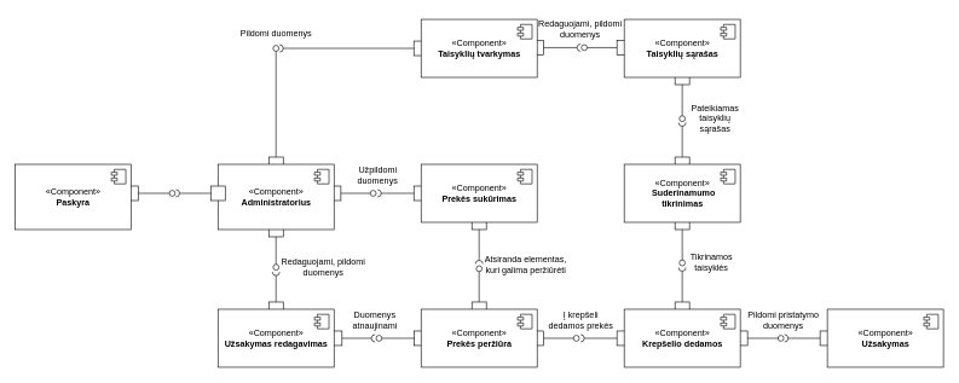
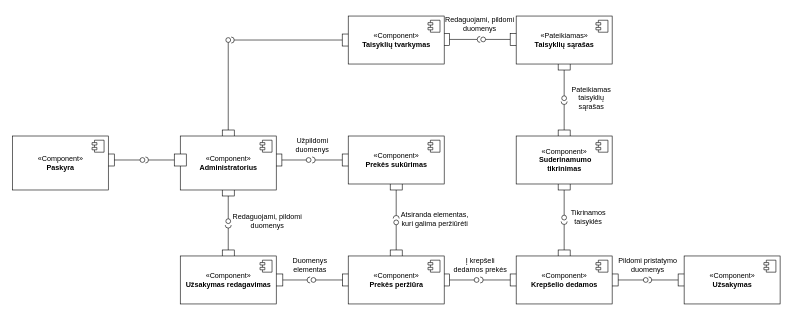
  <mxCell id="0" />
  <mxCell id="1" parent="0" />
  <mxCell id="2" value="" style="html=1;rounded=0;strokeWidth=1;" vertex="1" parent="1"><mxGeometry x="170" y="256" width="20" height="20" as="geometry" /></mxCell>
  <mxCell id="3" value="" style="html=1;rounded=0;strokeWidth=1;" vertex="1" parent="1"><mxGeometry x="930" y="96" width="20" height="20" as="geometry" /></mxCell>
  <mxCell id="4" value="" style="html=1;rounded=0;strokeWidth=1;" vertex="1" parent="1"><mxGeometry x="930" y="216" width="20" height="20" as="geometry" /></mxCell>
  <mxCell id="5" value="" style="html=1;rounded=0;strokeWidth=1;" vertex="1" parent="1"><mxGeometry x="729" y="55" width="20" height="20" as="geometry" /></mxCell>
  <mxCell id="6" value="" style="html=1;rounded=0;strokeWidth=1;" vertex="1" parent="1"><mxGeometry x="850" y="55" width="21" height="20" as="geometry" /></mxCell>
  <mxCell id="7" value="" style="endArrow=none;html=1;rounded=0;align=center;verticalAlign=top;endFill=0;labelBackgroundColor=none;endSize=2;strokeWidth=1;" edge="1" source="6" target="8" parent="1"><mxGeometry relative="1" as="geometry" /></mxCell>
  <mxCell id="8" value="" style="ellipse;html=1;fontSize=11;align=center;fillColor=none;points=[];aspect=fixed;resizable=0;verticalAlign=bottom;labelPosition=center;verticalLabelPosition=top;flipH=1;strokeWidth=1;" vertex="1" parent="1"><mxGeometry x="801" y="61" width="8" height="8" as="geometry" /></mxCell>
  <mxCell id="9" value="" style="html=1;rounded=0;strokeWidth=1;" vertex="1" parent="1"><mxGeometry x="570" y="56" width="30" height="20" as="geometry" /></mxCell>
  <mxCell id="10" value="" style="html=1;rounded=0;strokeWidth=1;" vertex="1" parent="1"><mxGeometry x="370" y="216" width="20" height="25" as="geometry" /></mxCell>
  <mxCell id="11" value="" style="html=1;rounded=0;strokeWidth=1;" vertex="1" parent="1"><mxGeometry x="930" y="416" width="20" height="20" as="geometry" /></mxCell>
  <mxCell id="12" value="" style="html=1;rounded=0;strokeWidth=1;" vertex="1" parent="1"><mxGeometry x="930" y="296" width="20" height="20" as="geometry" /></mxCell>
  <mxCell id="13" value="" style="html=1;rounded=0;strokeWidth=1;" vertex="1" parent="1"><mxGeometry x="1130" y="456" width="20" height="20" as="geometry" /></mxCell>
  <mxCell id="14" value="" style="html=1;rounded=0;strokeWidth=1;" vertex="1" parent="1"><mxGeometry x="1010" y="456" width="20" height="20" as="geometry" /></mxCell>
  <mxCell id="15" value="" style="html=1;rounded=0;strokeWidth=1;" vertex="1" parent="1"><mxGeometry x="850" y="456" width="20" height="20" as="geometry" /></mxCell>
  <mxCell id="16" value="" style="html=1;rounded=0;strokeWidth=1;" vertex="1" parent="1"><mxGeometry x="650" y="416" width="20" height="20" as="geometry" /></mxCell>
  <mxCell id="17" value="" style="html=1;rounded=0;strokeWidth=1;" vertex="1" parent="1"><mxGeometry x="451" y="456" width="20" height="20" as="geometry" /></mxCell>
  <mxCell id="18" value="" style="html=1;rounded=0;strokeWidth=1;" vertex="1" parent="1"><mxGeometry x="570.56" y="456" width="19.44" height="20" as="geometry" /></mxCell>
  <mxCell id="19" value="" style="html=1;rounded=0;strokeWidth=1;" vertex="1" parent="1"><mxGeometry x="370" y="306" width="20" height="20" as="geometry" /></mxCell>
  <mxCell id="20" value="" style="html=1;rounded=0;strokeWidth=1;" vertex="1" parent="1"><mxGeometry x="370" y="416" width="20" height="20" as="geometry" /></mxCell>
  <mxCell id="21" value="" style="html=1;rounded=0;strokeWidth=1;" vertex="1" parent="1"><mxGeometry x="570" y="256" width="20" height="20" as="geometry" /></mxCell>
  <mxCell id="22" value="" style="html=1;rounded=0;strokeWidth=1;" vertex="1" parent="1"><mxGeometry x="449.44" y="256" width="20" height="20" as="geometry" /></mxCell>
  <mxCell id="23" value="" style="html=1;rounded=0;strokeWidth=1;" vertex="1" parent="1"><mxGeometry x="650" y="296" width="20" height="20" as="geometry" /></mxCell>
  <mxCell id="24" value="" style="html=1;rounded=0;strokeWidth=1;" vertex="1" parent="1"><mxGeometry x="729" y="456" width="20" height="20" as="geometry" /></mxCell>
  <mxCell id="25" value="" style="endArrow=none;html=1;rounded=0;align=center;verticalAlign=top;endFill=0;labelBackgroundColor=none;endSize=2;strokeWidth=1;" edge="1" source="24" target="26" parent="1"><mxGeometry relative="1" as="geometry" /></mxCell>
  <mxCell id="26" value="" style="ellipse;html=1;fontSize=11;align=center;fillColor=none;points=[];aspect=fixed;resizable=0;verticalAlign=bottom;labelPosition=center;verticalLabelPosition=top;flipH=1;strokeWidth=1;" vertex="1" parent="1"><mxGeometry x="790" y="462" width="8" height="8" as="geometry" /></mxCell>
  <mxCell id="27" value="«Component»&lt;br&gt;&lt;b&gt;Prekės peržiūra&lt;/b&gt;" style="html=1;dropTarget=0;rounded=0;" vertex="1" parent="1"><mxGeometry x="580" y="426" width="160" height="80" as="geometry" /></mxCell>
  <mxCell id="28" value="" style="shape=module;jettyWidth=8;jettyHeight=4;rounded=0;" vertex="1" parent="27"><mxGeometry x="1" width="20" height="20" relative="1" as="geometry"><mxPoint x="-27" y="7" as="offset" /></mxGeometry></mxCell>
  <mxCell id="29" value="«Component»&lt;br&gt;&lt;b&gt;Prekės sukūrimas&lt;/b&gt;" style="html=1;dropTarget=0;strokeWidth=1;" vertex="1" parent="1"><mxGeometry x="580" y="226" width="160" height="80" as="geometry" /></mxCell>
  <mxCell id="30" value="" style="shape=module;jettyWidth=8;jettyHeight=4;strokeWidth=1;" vertex="1" parent="29"><mxGeometry x="1" width="20" height="20" relative="1" as="geometry"><mxPoint x="-27" y="7" as="offset" /></mxGeometry></mxCell>
  <mxCell id="31" value="" style="endArrow=none;html=1;rounded=0;align=center;verticalAlign=top;endFill=0;labelBackgroundColor=none;endSize=2;strokeWidth=1;" edge="1" source="16" target="32" parent="1"><mxGeometry relative="1" as="geometry" /></mxCell>
  <mxCell id="32" value="" style="ellipse;html=1;fontSize=11;align=center;fillColor=none;points=[];aspect=fixed;resizable=0;verticalAlign=bottom;labelPosition=center;verticalLabelPosition=top;flipH=1;strokeWidth=1;" vertex="1" parent="1"><mxGeometry x="656" y="366" width="8" height="8" as="geometry" /></mxCell>
  <mxCell id="33" value="" style="endArrow=none;html=1;rounded=0;align=center;verticalAlign=top;endFill=0;labelBackgroundColor=none;endSize=2;strokeWidth=1;" edge="1" source="23" target="34" parent="1"><mxGeometry relative="1" as="geometry" /></mxCell>
  <mxCell id="34" value="" style="shape=requiredInterface;html=1;fontSize=11;align=center;fillColor=none;points=[];aspect=fixed;resizable=0;verticalAlign=bottom;labelPosition=center;verticalLabelPosition=top;flipH=1;strokeWidth=1;rotation=90;" vertex="1" parent="1"><mxGeometry x="657.5" y="356" width="5" height="10" as="geometry" /></mxCell>
  <mxCell id="35" value="«Component»&lt;br&gt;&lt;b&gt;Administratorius&lt;/b&gt;" style="html=1;dropTarget=0;strokeWidth=1;" vertex="1" parent="1"><mxGeometry x="300" y="226" width="160" height="90" as="geometry" /></mxCell>
  <mxCell id="36" value="" style="shape=module;jettyWidth=8;jettyHeight=4;strokeWidth=1;" vertex="1" parent="35"><mxGeometry x="1" width="20" height="20" relative="1" as="geometry"><mxPoint x="-27" y="7" as="offset" /></mxGeometry></mxCell>
  <mxCell id="37" value="" style="endArrow=none;html=1;rounded=0;align=center;verticalAlign=top;endFill=0;labelBackgroundColor=none;endSize=2;strokeWidth=1;exitX=1;exitY=0.5;exitDx=0;exitDy=0;" edge="1" source="22" target="38" parent="1"><mxGeometry relative="1" as="geometry"><mxPoint x="570" y="266" as="sourcePoint" /></mxGeometry></mxCell>
  <mxCell id="38" value="" style="ellipse;html=1;fontSize=11;align=center;fillColor=none;points=[];aspect=fixed;resizable=0;verticalAlign=bottom;labelPosition=center;verticalLabelPosition=top;flipH=1;strokeWidth=1;" vertex="1" parent="1"><mxGeometry x="510" y="262" width="8" height="8" as="geometry" /></mxCell>
  <mxCell id="39" value="" style="endArrow=none;html=1;rounded=0;align=center;verticalAlign=top;endFill=0;labelBackgroundColor=none;endSize=2;strokeWidth=1;" edge="1" target="40" parent="1"><mxGeometry relative="1" as="geometry"><mxPoint x="570" y="266" as="sourcePoint" /></mxGeometry></mxCell>
  <mxCell id="40" value="" style="shape=requiredInterface;html=1;fontSize=11;align=center;fillColor=none;points=[];aspect=fixed;resizable=0;verticalAlign=bottom;labelPosition=center;verticalLabelPosition=top;flipH=1;strokeWidth=1;rotation=-180;" vertex="1" parent="1"><mxGeometry x="520" y="261" width="5" height="10" as="geometry" /></mxCell>
  <mxCell id="41" value="«Component»&lt;br&gt;&lt;b&gt;Užsakymas redagavimas&lt;/b&gt;" style="html=1;dropTarget=0;rounded=0;" vertex="1" parent="1"><mxGeometry x="300" y="426" width="160" height="80" as="geometry" /></mxCell>
  <mxCell id="42" value="" style="shape=module;jettyWidth=8;jettyHeight=4;rounded=0;" vertex="1" parent="41"><mxGeometry x="1" width="20" height="20" relative="1" as="geometry"><mxPoint x="-27" y="7" as="offset" /></mxGeometry></mxCell>
  <mxCell id="43" value="" style="endArrow=none;html=1;rounded=0;align=center;verticalAlign=top;endFill=0;labelBackgroundColor=none;endSize=2;strokeWidth=1;" edge="1" source="18" target="44" parent="1"><mxGeometry relative="1" as="geometry" /></mxCell>
  <mxCell id="44" value="" style="ellipse;html=1;fontSize=11;align=center;fillColor=none;points=[];aspect=fixed;resizable=0;verticalAlign=bottom;labelPosition=center;verticalLabelPosition=top;flipH=1;strokeWidth=1;" vertex="1" parent="1"><mxGeometry x="518" y="462" width="8" height="8" as="geometry" /></mxCell>
  <mxCell id="45" value="" style="endArrow=none;html=1;rounded=0;align=center;verticalAlign=top;endFill=0;labelBackgroundColor=none;endSize=2;strokeWidth=1;" edge="1" source="19" target="46" parent="1"><mxGeometry relative="1" as="geometry" /></mxCell>
  <mxCell id="46" value="" style="ellipse;html=1;fontSize=11;align=center;fillColor=none;points=[];aspect=fixed;resizable=0;verticalAlign=bottom;labelPosition=center;verticalLabelPosition=top;flipH=1;strokeWidth=1;" vertex="1" parent="1"><mxGeometry x="376" y="364" width="8" height="8" as="geometry" /></mxCell>
  <mxCell id="47" value="" style="endArrow=none;html=1;rounded=0;align=center;verticalAlign=top;endFill=0;labelBackgroundColor=none;endSize=2;strokeWidth=1;" edge="1" source="20" target="48" parent="1"><mxGeometry relative="1" as="geometry" /></mxCell>
  <mxCell id="48" value="" style="shape=requiredInterface;html=1;fontSize=11;align=center;fillColor=none;points=[];aspect=fixed;resizable=0;verticalAlign=bottom;labelPosition=center;verticalLabelPosition=top;flipH=1;strokeWidth=1;rotation=-90;" vertex="1" parent="1"><mxGeometry x="377.5" y="372" width="5" height="10" as="geometry" /></mxCell>
  <mxCell id="49" value="" style="endArrow=none;html=1;rounded=0;align=center;verticalAlign=top;endFill=0;labelBackgroundColor=none;endSize=2;strokeWidth=1;" edge="1" source="17" target="50" parent="1"><mxGeometry relative="1" as="geometry" /></mxCell>
  <mxCell id="50" value="" style="shape=requiredInterface;html=1;fontSize=11;align=center;fillColor=none;points=[];aspect=fixed;resizable=0;verticalAlign=bottom;labelPosition=center;verticalLabelPosition=top;flipH=1;strokeWidth=1;rotation=0;" vertex="1" parent="1"><mxGeometry x="511.5" y="461" width="5" height="10" as="geometry" /></mxCell>
  <mxCell id="51" value="«Component»&lt;br&gt;&lt;b&gt;Krepšelio dedamos&lt;/b&gt;" style="html=1;dropTarget=0;rounded=0;" vertex="1" parent="1"><mxGeometry x="860" y="426" width="160" height="80" as="geometry" /></mxCell>
  <mxCell id="52" value="" style="shape=module;jettyWidth=8;jettyHeight=4;rounded=0;" vertex="1" parent="51"><mxGeometry x="1" width="20" height="20" relative="1" as="geometry"><mxPoint x="-27" y="7" as="offset" /></mxGeometry></mxCell>
  <mxCell id="53" value="" style="endArrow=none;html=1;rounded=0;align=center;verticalAlign=top;endFill=0;labelBackgroundColor=none;endSize=2;strokeWidth=1;" edge="1" target="54" parent="1"><mxGeometry relative="1" as="geometry"><mxPoint x="850" y="466" as="sourcePoint" /></mxGeometry></mxCell>
  <mxCell id="54" value="" style="shape=requiredInterface;html=1;fontSize=11;align=center;fillColor=none;points=[];aspect=fixed;resizable=0;verticalAlign=bottom;labelPosition=center;verticalLabelPosition=top;flipH=1;strokeWidth=1;rotation=-180;" vertex="1" parent="1"><mxGeometry x="800" y="461" width="5" height="10" as="geometry" /></mxCell>
  <mxCell id="55" value="«Component»&lt;br&gt;&lt;b&gt;Užsakymas&lt;/b&gt;" style="html=1;dropTarget=0;rounded=0;" vertex="1" parent="1"><mxGeometry x="1140" y="426" width="160" height="80" as="geometry" /></mxCell>
  <mxCell id="56" value="" style="shape=module;jettyWidth=8;jettyHeight=4;rounded=0;" vertex="1" parent="55"><mxGeometry x="1" width="20" height="20" relative="1" as="geometry"><mxPoint x="-27" y="7" as="offset" /></mxGeometry></mxCell>
  <mxCell id="57" value="" style="endArrow=none;html=1;rounded=0;align=center;verticalAlign=top;endFill=0;labelBackgroundColor=none;endSize=2;strokeWidth=1;" edge="1" source="14" target="58" parent="1"><mxGeometry relative="1" as="geometry" /></mxCell>
  <mxCell id="58" value="" style="ellipse;html=1;fontSize=11;align=center;fillColor=none;points=[];aspect=fixed;resizable=0;verticalAlign=bottom;labelPosition=center;verticalLabelPosition=top;flipH=1;strokeWidth=1;" vertex="1" parent="1"><mxGeometry x="1072" y="462" width="8" height="8" as="geometry" /></mxCell>
  <mxCell id="59" value="" style="endArrow=none;html=1;rounded=0;align=center;verticalAlign=top;endFill=0;labelBackgroundColor=none;endSize=2;strokeWidth=1;" edge="1" source="13" target="60" parent="1"><mxGeometry relative="1" as="geometry" /></mxCell>
  <mxCell id="60" value="" style="shape=requiredInterface;html=1;fontSize=11;align=center;fillColor=none;points=[];aspect=fixed;resizable=0;verticalAlign=bottom;labelPosition=center;verticalLabelPosition=top;flipH=1;strokeWidth=1;rotation=-180;" vertex="1" parent="1"><mxGeometry x="1081" y="461" width="5" height="10" as="geometry" /></mxCell>
  <mxCell id="61" value="«Component»&lt;br&gt;&lt;b&gt;&amp;nbsp;Suderinamumo &lt;br&gt;tikrinimas&lt;/b&gt;" style="html=1;dropTarget=0;rounded=0;" vertex="1" parent="1"><mxGeometry x="860" y="226" width="160" height="80" as="geometry" /></mxCell>
  <mxCell id="62" value="" style="shape=module;jettyWidth=8;jettyHeight=4;rounded=0;" vertex="1" parent="61"><mxGeometry x="1" width="20" height="20" relative="1" as="geometry"><mxPoint x="-27" y="7" as="offset" /></mxGeometry></mxCell>
  <mxCell id="63" value="" style="endArrow=none;html=1;rounded=0;align=center;verticalAlign=top;endFill=0;labelBackgroundColor=none;endSize=2;strokeWidth=1;" edge="1" source="12" target="64" parent="1"><mxGeometry relative="1" as="geometry" /></mxCell>
  <mxCell id="64" value="" style="ellipse;html=1;fontSize=11;align=center;fillColor=none;points=[];aspect=fixed;resizable=0;verticalAlign=bottom;labelPosition=center;verticalLabelPosition=top;flipH=1;strokeWidth=1;" vertex="1" parent="1"><mxGeometry x="936" y="358" width="8" height="8" as="geometry" /></mxCell>
  <mxCell id="65" value="" style="endArrow=none;html=1;rounded=0;align=center;verticalAlign=top;endFill=0;labelBackgroundColor=none;endSize=2;strokeWidth=1;" edge="1" source="11" target="66" parent="1"><mxGeometry relative="1" as="geometry" /></mxCell>
  <mxCell id="66" value="" style="shape=requiredInterface;html=1;fontSize=11;align=center;fillColor=none;points=[];aspect=fixed;resizable=0;verticalAlign=bottom;labelPosition=center;verticalLabelPosition=top;flipH=1;strokeWidth=1;rotation=-90;" vertex="1" parent="1"><mxGeometry x="937.5" y="366" width="5" height="10" as="geometry" /></mxCell>
- <mxCell id="67" value="«Component»&lt;br&gt;&lt;b&gt;Taisyklių sąrašas&lt;/b&gt;" style="html=1;dropTarget=0;strokeWidth=1;" vertex="1" parent="1"><mxGeometry x="860" y="26" width="160" height="80" as="geometry" /></mxCell>
+ <mxCell id="67" value="«Pateikiamas»&lt;br&gt;&lt;b&gt;Taisyklių sąrašas&lt;/b&gt;" style="html=1;dropTarget=0;strokeWidth=1;" vertex="1" parent="1"><mxGeometry x="860" y="26" width="160" height="80" as="geometry" /></mxCell>
  <mxCell id="68" value="" style="shape=module;jettyWidth=8;jettyHeight=4;strokeWidth=1;" vertex="1" parent="67"><mxGeometry x="1" width="20" height="20" relative="1" as="geometry"><mxPoint x="-27" y="7" as="offset" /></mxGeometry></mxCell>
  <mxCell id="69" value="«Component»&lt;br&gt;&lt;b&gt;Taisyklių tvarkymas&lt;/b&gt;" style="html=1;dropTarget=0;strokeWidth=1;" vertex="1" parent="1"><mxGeometry x="580" y="26" width="160" height="80" as="geometry" /></mxCell>
  <mxCell id="70" value="" style="shape=module;jettyWidth=8;jettyHeight=4;strokeWidth=1;" vertex="1" parent="69"><mxGeometry x="1" width="20" height="20" relative="1" as="geometry"><mxPoint x="-27" y="7" as="offset" /></mxGeometry></mxCell>
  <mxCell id="71" value="" style="endArrow=none;html=1;rounded=0;align=center;verticalAlign=top;endFill=0;labelBackgroundColor=none;endSize=2;strokeWidth=1;" edge="1" source="10" target="72" parent="1"><mxGeometry relative="1" as="geometry" /></mxCell>
  <mxCell id="72" value="" style="ellipse;html=1;fontSize=11;align=center;fillColor=none;points=[];aspect=fixed;resizable=0;verticalAlign=bottom;labelPosition=center;verticalLabelPosition=top;flipH=1;strokeWidth=1;" vertex="1" parent="1"><mxGeometry x="376" y="62" width="8" height="8" as="geometry" /></mxCell>
  <mxCell id="73" value="" style="endArrow=none;html=1;rounded=0;align=center;verticalAlign=top;endFill=0;labelBackgroundColor=none;endSize=2;strokeWidth=1;" edge="1" source="9" target="74" parent="1"><mxGeometry relative="1" as="geometry" /></mxCell>
  <mxCell id="74" value="" style="shape=requiredInterface;html=1;fontSize=11;align=center;fillColor=none;points=[];aspect=fixed;resizable=0;verticalAlign=bottom;labelPosition=center;verticalLabelPosition=top;flipH=1;strokeWidth=1;rotation=-181;" vertex="1" parent="1"><mxGeometry x="385" y="61" width="5" height="10" as="geometry" /></mxCell>
  <mxCell id="75" value="" style="endArrow=none;html=1;rounded=0;align=center;verticalAlign=top;endFill=0;labelBackgroundColor=none;endSize=2;strokeWidth=1;" edge="1" source="5" target="76" parent="1"><mxGeometry relative="1" as="geometry" /></mxCell>
  <mxCell id="76" value="" style="shape=requiredInterface;html=1;fontSize=11;align=center;fillColor=none;points=[];aspect=fixed;resizable=0;verticalAlign=bottom;labelPosition=center;verticalLabelPosition=top;flipH=1;strokeWidth=1;" vertex="1" parent="1"><mxGeometry x="795" y="60" width="5" height="10" as="geometry" /></mxCell>
  <mxCell id="77" value="" style="endArrow=none;html=1;rounded=0;align=center;verticalAlign=top;endFill=0;labelBackgroundColor=none;endSize=2;strokeWidth=1;" edge="1" source="3" target="78" parent="1"><mxGeometry relative="1" as="geometry" /></mxCell>
  <mxCell id="78" value="" style="ellipse;html=1;fontSize=11;align=center;fillColor=none;points=[];aspect=fixed;resizable=0;verticalAlign=bottom;labelPosition=center;verticalLabelPosition=top;flipH=1;strokeWidth=1;" vertex="1" parent="1"><mxGeometry x="936" y="159" width="8" height="8" as="geometry" /></mxCell>
  <mxCell id="79" value="" style="endArrow=none;html=1;rounded=0;align=center;verticalAlign=top;endFill=0;labelBackgroundColor=none;endSize=2;strokeWidth=1;" edge="1" source="4" target="80" parent="1"><mxGeometry relative="1" as="geometry" /></mxCell>
  <mxCell id="80" value="" style="shape=requiredInterface;html=1;fontSize=11;align=center;fillColor=none;points=[];aspect=fixed;resizable=0;verticalAlign=bottom;labelPosition=center;verticalLabelPosition=top;flipH=1;strokeWidth=1;rotation=-90;" vertex="1" parent="1"><mxGeometry x="937.5" y="166" width="5" height="10" as="geometry" /></mxCell>
  <mxCell id="81" value="Užpildomi &lt;br&gt;duomenys" style="text;html=1;align=center;verticalAlign=middle;resizable=0;points=[];autosize=1;strokeColor=none;fillColor=none;" vertex="1" parent="1"><mxGeometry x="480" y="221" width="80" height="40" as="geometry" /></mxCell>
  <mxCell id="82" value="Atsiranda elementas,&lt;br&gt;kuri galima peržiūrėti" style="text;html=1;align=center;verticalAlign=middle;resizable=0;points=[];autosize=1;strokeColor=none;fillColor=none;" vertex="1" parent="1"><mxGeometry x="654" y="345" width="140" height="40" as="geometry" /></mxCell>
- <mxCell id="83" value="Duomenys&lt;br&gt;atnaujinami" style="text;html=1;align=center;verticalAlign=middle;resizable=0;points=[];autosize=1;strokeColor=none;fillColor=none;" vertex="1" parent="1"><mxGeometry x="476" y="422" width="80" height="40" as="geometry" /></mxCell>
+ <mxCell id="83" value="Duomenys&lt;br&gt;elementas" style="text;html=1;align=center;verticalAlign=middle;resizable=0;points=[];autosize=1;strokeColor=none;fillColor=none;" vertex="1" parent="1"><mxGeometry x="476" y="422" width="80" height="40" as="geometry" /></mxCell>
  <mxCell id="84" value="Redaguojami, pildomi &lt;br&gt;duomenys" style="text;html=1;align=center;verticalAlign=middle;resizable=0;points=[];autosize=1;strokeColor=none;fillColor=none;" vertex="1" parent="1"><mxGeometry x="375" y="348" width="140" height="40" as="geometry" /></mxCell>
- <mxCell id="85" value="Pildomi duomenys" style="text;html=1;align=center;verticalAlign=middle;resizable=0;points=[];autosize=1;strokeColor=none;fillColor=none;" vertex="1" parent="1"><mxGeometry x="320" y="30" width="120" height="30" as="geometry" /></mxCell>
  <mxCell id="86" value="Redaguojami, pildomi &lt;br&gt;duomenys" style="text;html=1;align=center;verticalAlign=middle;resizable=0;points=[];autosize=1;strokeColor=none;fillColor=none;" vertex="1" parent="1"><mxGeometry x="728.5" y="20" width="140" height="40" as="geometry" /></mxCell>
  <mxCell id="87" value="Pateikiamas&lt;br&gt;taisyklių&lt;br&gt;sąrašas" style="text;html=1;align=center;verticalAlign=middle;resizable=0;points=[];autosize=1;strokeColor=none;fillColor=none;" vertex="1" parent="1"><mxGeometry x="940" y="133" width="90" height="60" as="geometry" /></mxCell>
  <mxCell id="88" value="Tikrinamos &lt;br&gt;taisyklės" style="text;html=1;align=center;verticalAlign=middle;resizable=0;points=[];autosize=1;strokeColor=none;fillColor=none;" vertex="1" parent="1"><mxGeometry x="940" y="342" width="80" height="40" as="geometry" /></mxCell>
  <mxCell id="89" value="Į krepšeli &lt;br&gt;dedamos prekės" style="text;html=1;align=center;verticalAlign=middle;resizable=0;points=[];autosize=1;strokeColor=none;fillColor=none;" vertex="1" parent="1"><mxGeometry x="745" y="422" width="110" height="40" as="geometry" /></mxCell>
  <mxCell id="90" value="Pildomi pristatymo &lt;br&gt;duomenys" style="text;html=1;align=center;verticalAlign=middle;resizable=0;points=[];autosize=1;strokeColor=none;fillColor=none;" vertex="1" parent="1"><mxGeometry x="1019" y="421" width="120" height="40" as="geometry" /></mxCell>
  <mxCell id="91" value="«Component»&lt;br&gt;&lt;b&gt;Paskyra&lt;/b&gt;" style="html=1;dropTarget=0;strokeWidth=1;" vertex="1" parent="1"><mxGeometry x="20" y="226" width="160" height="90" as="geometry" /></mxCell>
  <mxCell id="92" value="" style="shape=module;jettyWidth=8;jettyHeight=4;strokeWidth=1;" vertex="1" parent="91"><mxGeometry x="1" width="20" height="20" relative="1" as="geometry"><mxPoint x="-27" y="7" as="offset" /></mxGeometry></mxCell>
  <mxCell id="93" value="" style="endArrow=none;html=1;rounded=0;align=center;verticalAlign=top;endFill=0;labelBackgroundColor=none;endSize=2;strokeWidth=1;" edge="1" source="2" target="94" parent="1"><mxGeometry relative="1" as="geometry" /></mxCell>
  <mxCell id="94" value="" style="ellipse;html=1;fontSize=11;align=center;fillColor=none;points=[];aspect=fixed;resizable=0;verticalAlign=bottom;labelPosition=center;verticalLabelPosition=top;flipH=1;strokeWidth=1;" vertex="1" parent="1"><mxGeometry x="233" y="262" width="8" height="8" as="geometry" /></mxCell>
  <mxCell id="95" value="" style="html=1;rounded=0;strokeWidth=1;" vertex="1" parent="1"><mxGeometry x="290" y="256" width="20" height="20" as="geometry" /></mxCell>
  <mxCell id="96" value="" style="endArrow=none;html=1;rounded=0;align=center;verticalAlign=top;endFill=0;labelBackgroundColor=none;endSize=2;strokeWidth=1;" edge="1" source="95" target="97" parent="1"><mxGeometry relative="1" as="geometry" /></mxCell>
  <mxCell id="97" value="" style="shape=requiredInterface;html=1;fontSize=11;align=center;fillColor=none;points=[];aspect=fixed;resizable=0;verticalAlign=bottom;labelPosition=center;verticalLabelPosition=top;flipH=1;strokeWidth=1;rotation=-180;" vertex="1" parent="1"><mxGeometry x="242" y="261" width="5" height="10" as="geometry" /></mxCell>
